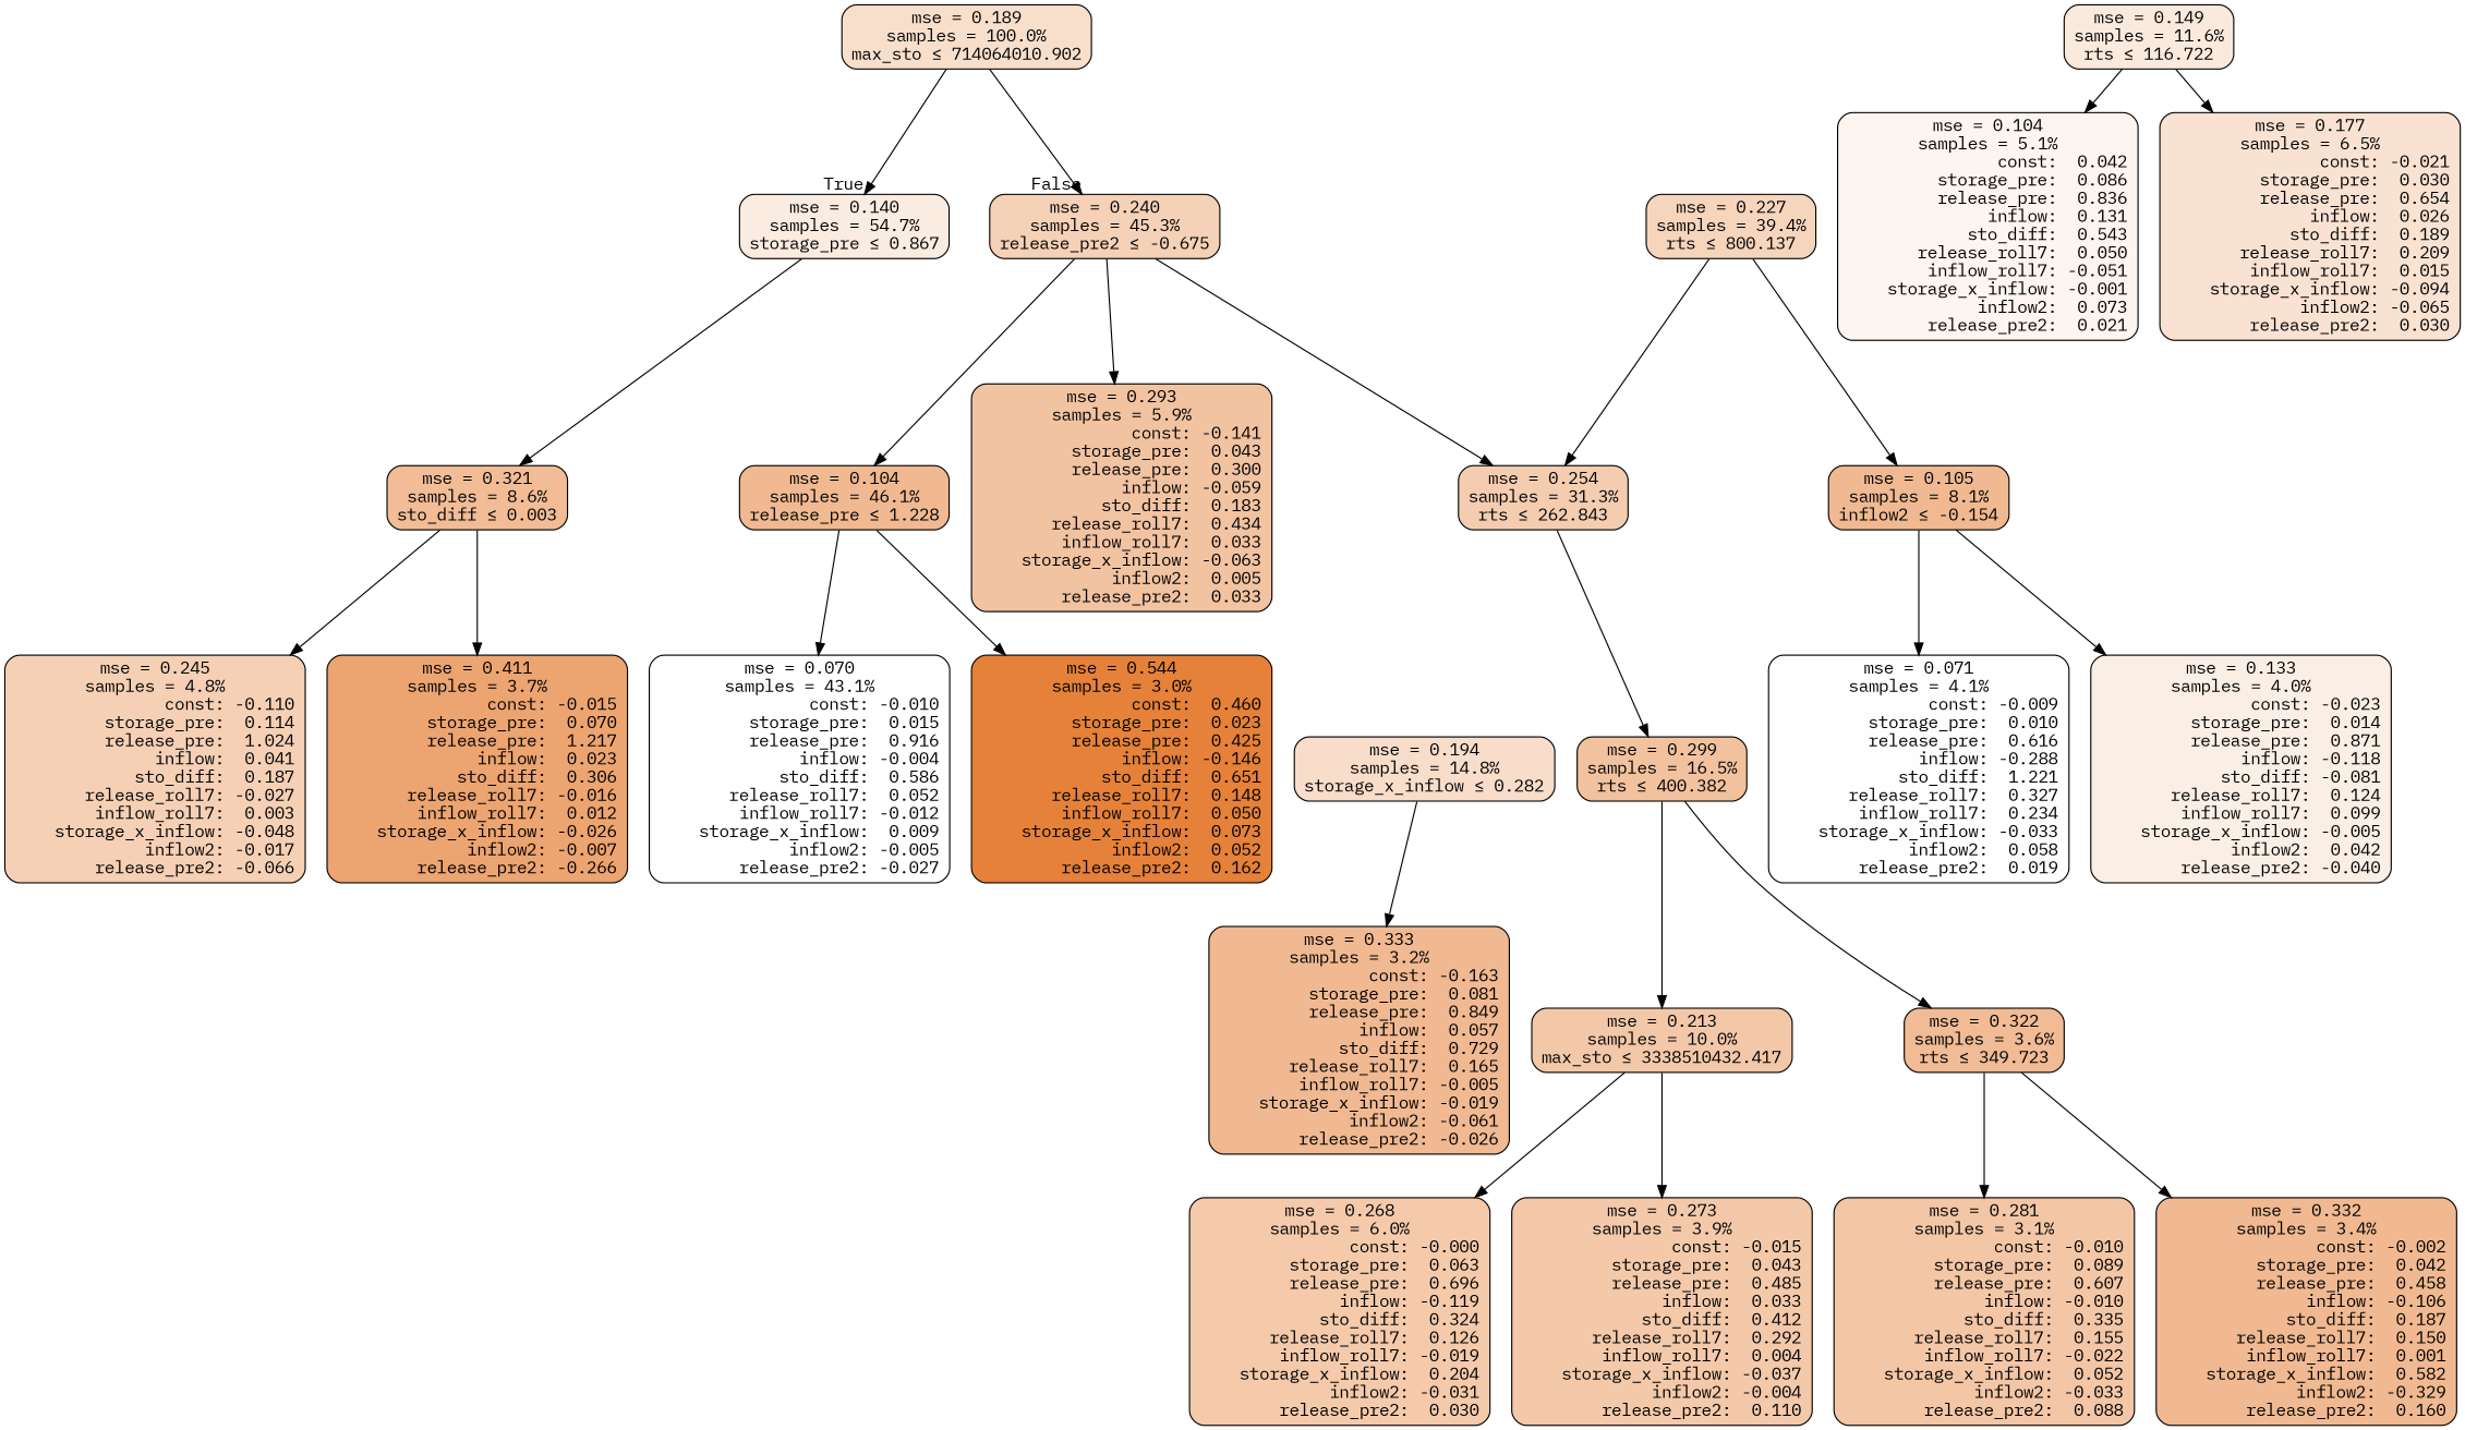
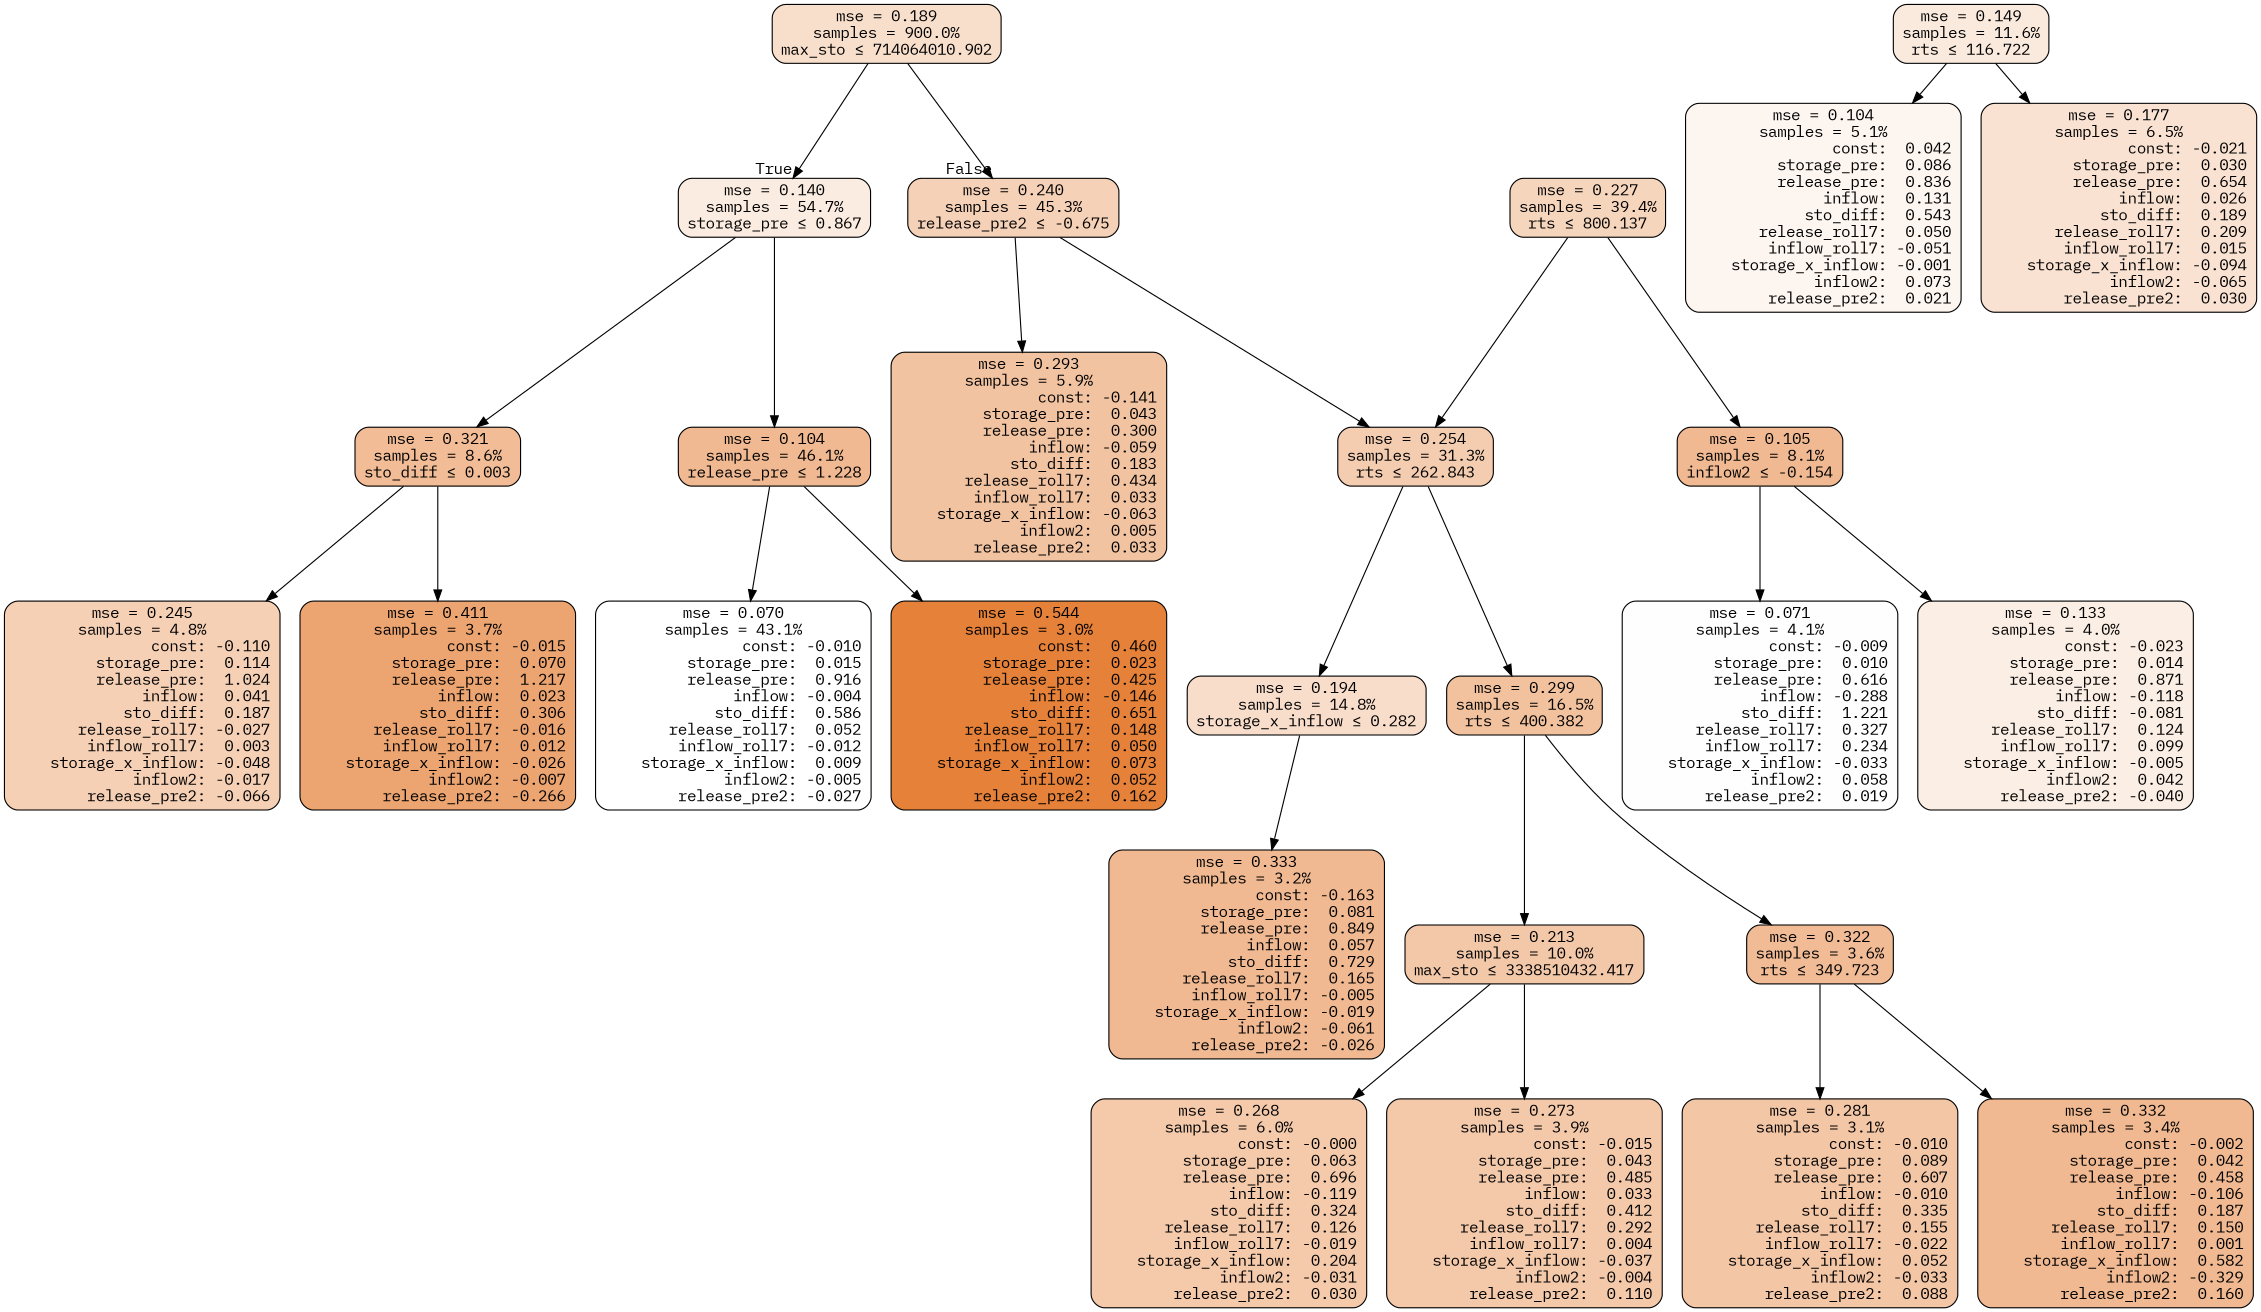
  digraph {
    fontname="IBM Plex Mono"
    node [color=black fillcolor="#f0b991" fontname="IBM Plex Mono" shape=rectangle style="filled, rounded"]
    edge [fontname="IBM Plex Mono"]
-   n1 [fillcolor="#f8dfcc" label="mse = 0.189\nsamples = 100.0%\nmax_sto &le; 714064010.902"]
+   n1 [fillcolor="#f8dfcc" label="mse = 0.189\nsamples = 900.0%\nmax_sto &le; 714064010.902"]
    n2 [fillcolor="#fbece1" label="mse = 0.140\nsamples = 54.7%\nstorage_pre &le; 0.867"]
    n3 [fillcolor="#f5d1b7" label="mse = 0.240\nsamples = 45.3%\nrelease_pre2 &le; -0.675"]
    n4 [label="mse = 0.104\nsamples = 46.1%\nrelease_pre &le; 1.228"]
    n5 [fillcolor="#f1bc96" label="mse = 0.321\nsamples = 8.6%\nsto_diff &le; 0.003"]
    n6 [fillcolor="#f2c3a1" label="mse = 0.293\nsamples = 5.9%\n               const: -0.141\n         storage_pre:  0.043\n         release_pre:  0.300\n              inflow: -0.059\n            sto_diff:  0.183\n       release_roll7:  0.434\n        inflow_roll7:  0.033\n    storage_x_inflow: -0.063\n             inflow2:  0.005\n        release_pre2:  0.033"]
    n7 [fillcolor="#f4cdb1" label="mse = 0.254\nsamples = 31.3%\nrts &le; 262.843"]
    n8 [fillcolor="#ffffff" label="mse = 0.070\nsamples = 43.1%\n               const: -0.010\n         storage_pre:  0.015\n         release_pre:  0.916\n              inflow: -0.004\n            sto_diff:  0.586\n       release_roll7:  0.052\n        inflow_roll7: -0.012\n    storage_x_inflow:  0.009\n             inflow2: -0.005\n        release_pre2: -0.027"]
    n9 [fillcolor="#e58139" label="mse = 0.544\nsamples = 3.0%\n               const:  0.460\n         storage_pre:  0.023\n         release_pre:  0.425\n              inflow: -0.146\n            sto_diff:  0.651\n       release_roll7:  0.148\n        inflow_roll7:  0.050\n    storage_x_inflow:  0.073\n             inflow2:  0.052\n        release_pre2:  0.162"]
    n10 [fillcolor="#f5d0b5" label="mse = 0.245\nsamples = 4.8%\n               const: -0.110\n         storage_pre:  0.114\n         release_pre:  1.024\n              inflow:  0.041\n            sto_diff:  0.187\n       release_roll7: -0.027\n        inflow_roll7:  0.003\n    storage_x_inflow: -0.048\n             inflow2: -0.017\n        release_pre2: -0.066"]
    n11 [fillcolor="#eca470" label="mse = 0.411\nsamples = 3.7%\n               const: -0.015\n         storage_pre:  0.070\n         release_pre:  1.217\n              inflow:  0.023\n            sto_diff:  0.306\n       release_roll7: -0.016\n        inflow_roll7:  0.012\n    storage_x_inflow: -0.026\n             inflow2: -0.007\n        release_pre2: -0.266"]
    n12 [fillcolor="#f6d5bd" label="mse = 0.227\nsamples = 39.4%\nrts &le; 800.137"]
    n13 [label="mse = 0.105\nsamples = 8.1%\ninflow2 &le; -0.154"]
    n14 [fillcolor="#f8ddcb" label="mse = 0.194\nsamples = 14.8%\nstorage_x_inflow &le; 0.282"]
    n15 [fillcolor="#f2c29f" label="mse = 0.299\nsamples = 16.5%\nrts &le; 400.382"]
    n16 [fillcolor="#fefefe" label="mse = 0.071\nsamples = 4.1%\n               const: -0.009\n         storage_pre:  0.010\n         release_pre:  0.616\n              inflow: -0.288\n            sto_diff:  1.221\n       release_roll7:  0.327\n        inflow_roll7:  0.234\n    storage_x_inflow: -0.033\n             inflow2:  0.058\n        release_pre2:  0.019"]
    n17 [fillcolor="#fbeee4" label="mse = 0.133\nsamples = 4.0%\n               const: -0.023\n         storage_pre:  0.014\n         release_pre:  0.871\n              inflow: -0.118\n            sto_diff: -0.081\n       release_roll7:  0.124\n        inflow_roll7:  0.099\n    storage_x_inflow: -0.005\n             inflow2:  0.042\n        release_pre2: -0.040"]
    n18 [label="mse = 0.333\nsamples = 3.2%\n               const: -0.163\n         storage_pre:  0.081\n         release_pre:  0.849\n              inflow:  0.057\n            sto_diff:  0.729\n       release_roll7:  0.165\n        inflow_roll7: -0.005\n    storage_x_inflow: -0.019\n             inflow2: -0.061\n        release_pre2: -0.026"]
    n19 [fillcolor="#f1bb95" label="mse = 0.322\nsamples = 3.6%\nrts &le; 349.723"]
    n20 [fillcolor="#f3c8a9" label="mse = 0.213\nsamples = 10.0%\nmax_sto &le; 3338510432.417"]
    n21 [fillcolor="#faeade" label="mse = 0.149\nsamples = 11.6%\nrts &le; 116.722"]
    n22 [fillcolor="#fdf5f0" label="mse = 0.104\nsamples = 5.1%\n               const:  0.042\n         storage_pre:  0.086\n         release_pre:  0.836\n              inflow:  0.131\n            sto_diff:  0.543\n       release_roll7:  0.050\n        inflow_roll7: -0.051\n    storage_x_inflow: -0.001\n             inflow2:  0.073\n        release_pre2:  0.021"]
    n23 [fillcolor="#f9e2d2" label="mse = 0.177\nsamples = 6.5%\n               const: -0.021\n         storage_pre:  0.030\n         release_pre:  0.654\n              inflow:  0.026\n            sto_diff:  0.189\n       release_roll7:  0.209\n        inflow_roll7:  0.015\n    storage_x_inflow: -0.094\n             inflow2: -0.065\n        release_pre2:  0.030"]
    n24 [fillcolor="#f3c6a6" label="mse = 0.281\nsamples = 3.1%\n               const: -0.010\n         storage_pre:  0.089\n         release_pre:  0.607\n              inflow: -0.010\n            sto_diff:  0.335\n       release_roll7:  0.155\n        inflow_roll7: -0.022\n    storage_x_inflow:  0.052\n             inflow2: -0.033\n        release_pre2:  0.088"]
    n25 [label="mse = 0.332\nsamples = 3.4%\n               const: -0.002\n         storage_pre:  0.042\n         release_pre:  0.458\n              inflow: -0.106\n            sto_diff:  0.187\n       release_roll7:  0.150\n        inflow_roll7:  0.001\n    storage_x_inflow:  0.582\n             inflow2: -0.329\n        release_pre2:  0.160"]
    n26 [fillcolor="#f4caab" label="mse = 0.268\nsamples = 6.0%\n               const: -0.000\n         storage_pre:  0.063\n         release_pre:  0.696\n              inflow: -0.119\n            sto_diff:  0.324\n       release_roll7:  0.126\n        inflow_roll7: -0.019\n    storage_x_inflow:  0.204\n             inflow2: -0.031\n        release_pre2:  0.030"]
    n27 [fillcolor="#f3c9aa" label="mse = 0.273\nsamples = 3.9%\n               const: -0.015\n         storage_pre:  0.043\n         release_pre:  0.485\n              inflow:  0.033\n            sto_diff:  0.412\n       release_roll7:  0.292\n        inflow_roll7:  0.004\n    storage_x_inflow: -0.037\n             inflow2: -0.004\n        release_pre2:  0.110"]
    n1 -> n2 [headlabel=True labelangle=45 labeldistance=2.5]
    n1 -> n3 [headlabel=False labelangle=-45 labeldistance=2.5]
-   n3 -> n4
+   n2 -> n4
    n2 -> n5
    n3 -> n6
    n3 -> n7
    n4 -> n8
    n4 -> n9
    n5 -> n10
    n5 -> n11
+   n7 -> n14
    n7 -> n15
    n12 -> n7
    n12 -> n13
    n13 -> n16
    n13 -> n17
    n14 -> n18
    n15 -> n19
    n15 -> n20
    n19 -> n24
    n19 -> n25
    n20 -> n26
    n20 -> n27
    n21 -> n22
    n21 -> n23
  }
